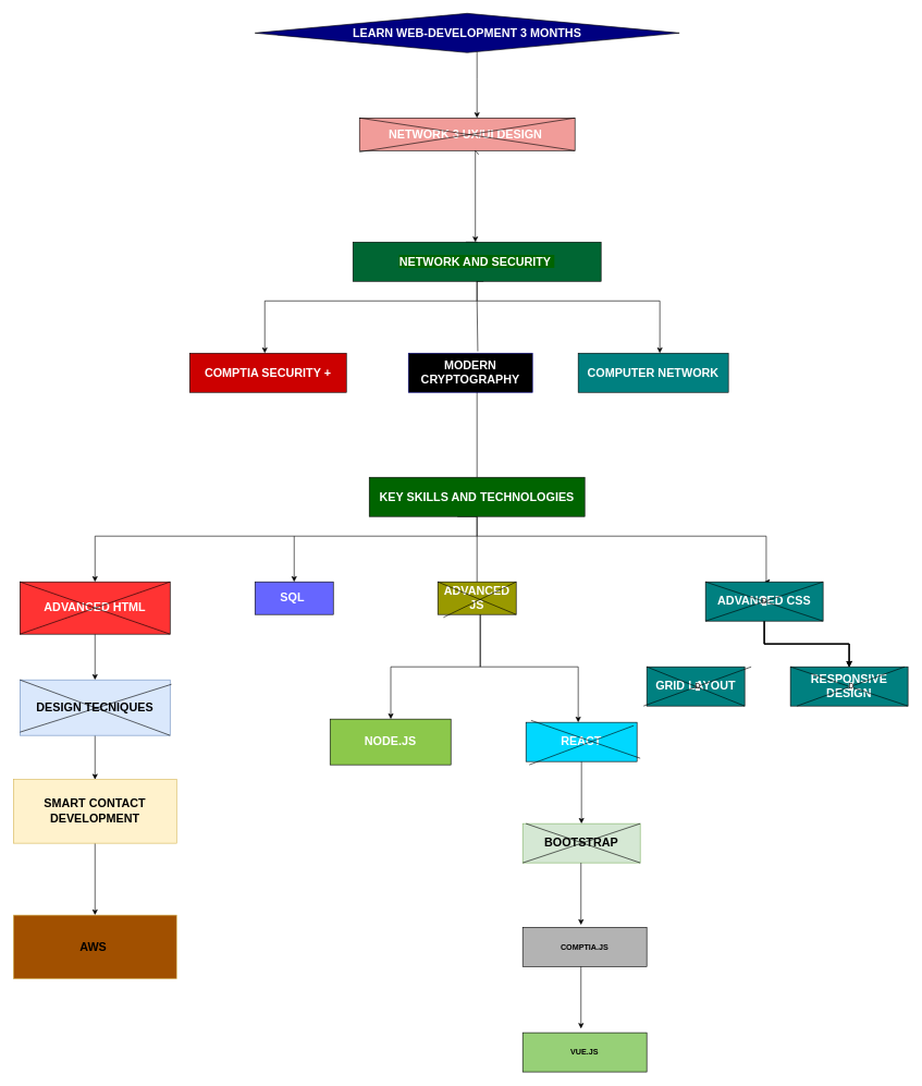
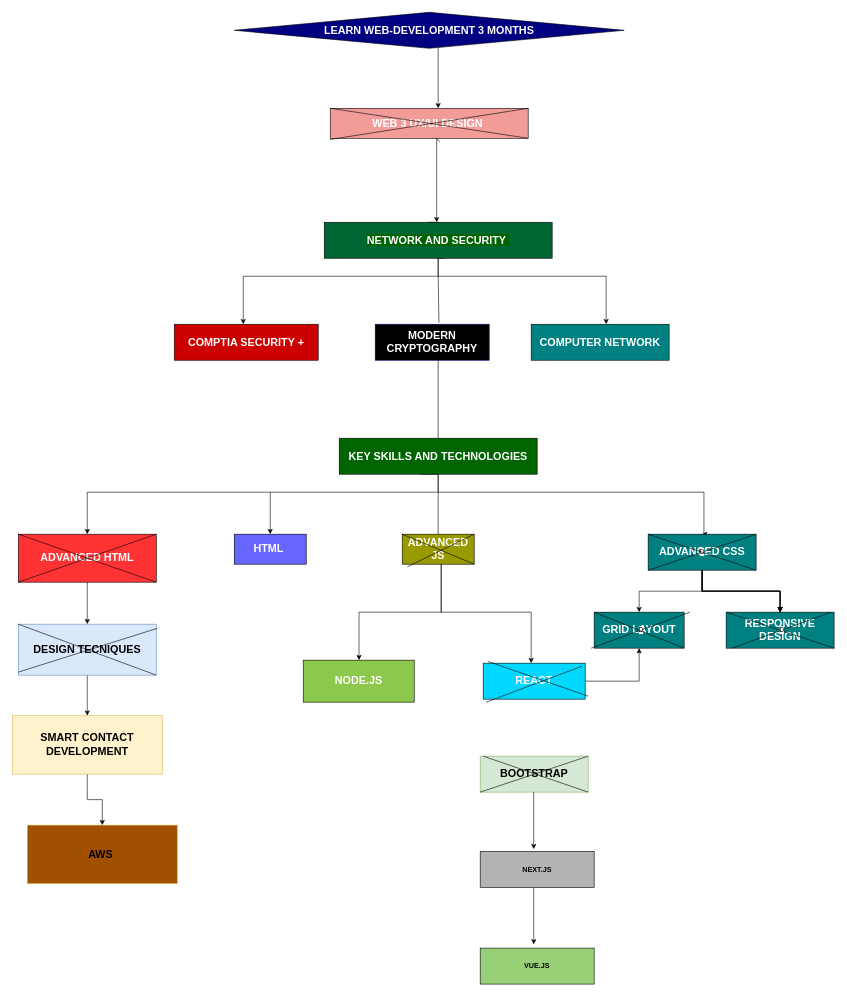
  <mxCell id="0" />
  <mxCell id="1" parent="0" />
  <mxCell id="2" value="" style="edgeStyle=orthogonalEdgeStyle;rounded=0;orthogonalLoop=1;jettySize=auto;html=1;" parent="1" source="3" target="28" edge="1"><mxGeometry relative="1" as="geometry"><Array as="points"><mxPoint x="730" y="120" /><mxPoint x="730" y="120" /></Array></mxGeometry></mxCell>
  <mxCell id="3" value="&lt;h2&gt;&lt;b&gt;&lt;font color=&quot;#ffffff&quot;&gt;LEARN WEB-DEVELOPMENT 3 MONTHS&lt;/font&gt;&lt;/b&gt;&lt;/h2&gt;" style="rhombus;whiteSpace=wrap;html=1;fillColor=#000080;" parent="1" vertex="1"><mxGeometry x="390" y="20" width="650" height="60" as="geometry" /></mxCell>
  <mxCell id="4" value="" style="edgeStyle=orthogonalEdgeStyle;rounded=0;orthogonalLoop=1;jettySize=auto;html=1;exitX=0.5;exitY=1;exitDx=0;exitDy=0;entryX=0.5;entryY=0;entryDx=0;entryDy=0;" parent="1" source="6" target="8" edge="1"><mxGeometry relative="1" as="geometry"><mxPoint x="735" y="810" as="sourcePoint" /><mxPoint x="150" y="800" as="targetPoint" /><Array as="points"><mxPoint x="730" y="820" /><mxPoint x="145" y="820" /></Array></mxGeometry></mxCell>
  <mxCell id="5" style="edgeStyle=orthogonalEdgeStyle;rounded=0;orthogonalLoop=1;jettySize=auto;html=1;entryX=0.5;entryY=0;entryDx=0;entryDy=0;" parent="1" target="15" edge="1"><mxGeometry relative="1" as="geometry"><mxPoint x="1169" y="860" as="targetPoint" /><mxPoint x="700" y="790" as="sourcePoint" /><Array as="points"><mxPoint x="730" y="790" /><mxPoint x="730" y="820" /><mxPoint x="1173" y="820" /><mxPoint x="1173" y="890" /></Array></mxGeometry></mxCell>
  <mxCell id="6" value="&lt;h2&gt;&lt;b&gt;&lt;font color=&quot;#ffffff&quot;&gt;KEY SKILLS AND TECHNOLOGIES&lt;/font&gt;&lt;/b&gt;&lt;/h2&gt;" style="rounded=0;whiteSpace=wrap;html=1;fillColor=#006400;" parent="1" vertex="1"><mxGeometry x="565" y="730" width="330" height="60" as="geometry" /></mxCell>
  <mxCell id="7" value="" style="edgeStyle=orthogonalEdgeStyle;rounded=0;orthogonalLoop=1;jettySize=auto;html=1;" parent="1" source="8" target="36" edge="1"><mxGeometry relative="1" as="geometry" /></mxCell>
  <mxCell id="8" value="&lt;h2&gt;&lt;font color=&quot;#ffffff&quot;&gt;ADVANCED HTML&lt;/font&gt;&lt;/h2&gt;" style="whiteSpace=wrap;html=1;rounded=0;fillColor=#FF3333;" parent="1" vertex="1"><mxGeometry x="30" y="890" width="230" height="80" as="geometry" /></mxCell>
  <mxCell id="9" value="" style="edgeStyle=orthogonalEdgeStyle;rounded=0;orthogonalLoop=1;jettySize=auto;html=1;" parent="1" source="15" target="37" edge="1"><mxGeometry relative="1" as="geometry" /></mxCell>
  <mxCell id="10" value="" style="edgeStyle=orthogonalEdgeStyle;rounded=0;orthogonalLoop=1;jettySize=auto;html=1;" parent="1" source="15" target="37" edge="1"><mxGeometry relative="1" as="geometry" /></mxCell>
  <mxCell id="11" value="" style="edgeStyle=orthogonalEdgeStyle;rounded=0;orthogonalLoop=1;jettySize=auto;html=1;" parent="1" source="15" target="37" edge="1"><mxGeometry relative="1" as="geometry" /></mxCell>
  <mxCell id="12" value="" style="edgeStyle=orthogonalEdgeStyle;rounded=0;orthogonalLoop=1;jettySize=auto;html=1;" parent="1" source="15" target="37" edge="1"><mxGeometry relative="1" as="geometry" /></mxCell>
  <mxCell id="13" value="" style="edgeStyle=orthogonalEdgeStyle;rounded=0;orthogonalLoop=1;jettySize=auto;html=1;" parent="1" source="15" target="37" edge="1"><mxGeometry relative="1" as="geometry" /></mxCell>
+ <mxCell id="14" value="" style="edgeStyle=orthogonalEdgeStyle;rounded=0;orthogonalLoop=1;jettySize=auto;html=1;" parent="1" source="15" target="38" edge="1"><mxGeometry relative="1" as="geometry" /></mxCell>
  <mxCell id="15" value="&lt;h2&gt;&lt;b&gt;&lt;font color=&quot;#ffffff&quot;&gt;ADVANCED CSS&lt;/font&gt;&lt;/b&gt;&lt;/h2&gt;" style="rounded=0;whiteSpace=wrap;html=1;fillColor=#008080;" parent="1" vertex="1"><mxGeometry x="1080" y="890" width="180" height="60" as="geometry" /></mxCell>
  <mxCell id="16" value="" style="edgeStyle=orthogonalEdgeStyle;rounded=0;orthogonalLoop=1;jettySize=auto;html=1;" parent="1" source="18" target="19" edge="1"><mxGeometry relative="1" as="geometry"><Array as="points"><mxPoint x="735" y="1020" /><mxPoint x="598" y="1020" /></Array></mxGeometry></mxCell>
  <mxCell id="17" value="" style="edgeStyle=orthogonalEdgeStyle;rounded=0;orthogonalLoop=1;jettySize=auto;html=1;" parent="1" source="18" target="21" edge="1"><mxGeometry relative="1" as="geometry"><Array as="points"><mxPoint x="735" y="1020" /><mxPoint x="885" y="1020" /></Array></mxGeometry></mxCell>
  <mxCell id="18" value="&lt;h2&gt;&lt;font color=&quot;#ffffff&quot;&gt;ADVANCED JS&lt;/font&gt;&lt;/h2&gt;" style="rounded=0;whiteSpace=wrap;html=1;fillColor=#999900;" parent="1" vertex="1"><mxGeometry x="670" y="890" width="120" height="50" as="geometry" /></mxCell>
  <mxCell id="19" value="&lt;h2&gt;&lt;b&gt;&lt;font color=&quot;#ffffff&quot;&gt;NODE.JS&lt;/font&gt;&lt;/b&gt;&lt;/h2&gt;" style="whiteSpace=wrap;html=1;rounded=0;fillColor=#8CC84B;" parent="1" vertex="1"><mxGeometry x="505" y="1100" width="185" height="70" as="geometry" /></mxCell>
- <mxCell id="20" value="" style="edgeStyle=orthogonalEdgeStyle;rounded=0;orthogonalLoop=1;jettySize=auto;html=1;" parent="1" source="21" target="42" edge="1"><mxGeometry relative="1" as="geometry" /></mxCell>
+ <mxCell id="20" value="" style="edgeStyle=orthogonalEdgeStyle;rounded=0;orthogonalLoop=1;jettySize=auto;html=1;" parent="1" source="21" target="38" edge="1"><mxGeometry relative="1" as="geometry" /></mxCell>
  <mxCell id="21" value="&lt;h2&gt;&lt;b&gt;&lt;font color=&quot;#ffffff&quot;&gt;REACT&lt;/font&gt;&lt;/b&gt;&lt;/h2&gt;" style="whiteSpace=wrap;html=1;rounded=0;fillColor=#00D8FF;" parent="1" vertex="1"><mxGeometry x="805" y="1105" width="170" height="60" as="geometry" /></mxCell>
  <mxCell id="22" value="" style="edgeStyle=orthogonalEdgeStyle;rounded=0;orthogonalLoop=1;jettySize=auto;html=1;exitX=0.455;exitY=0;exitDx=0;exitDy=0;exitPerimeter=0;" parent="1" source="24" edge="1"><mxGeometry relative="1" as="geometry"><mxPoint x="405" y="540" as="targetPoint" /><Array as="points"><mxPoint x="730" y="370" /><mxPoint x="730" y="460" /><mxPoint x="405" y="460" /></Array></mxGeometry></mxCell>
  <mxCell id="23" style="edgeStyle=orthogonalEdgeStyle;rounded=0;orthogonalLoop=1;jettySize=auto;html=1;entryX=0.5;entryY=0;entryDx=0;entryDy=0;" parent="1" edge="1"><mxGeometry relative="1" as="geometry"><mxPoint x="1010" y="540" as="targetPoint" /><Array as="points"><mxPoint x="730" y="430" /><mxPoint x="730" y="460" /><mxPoint x="1010" y="460" /></Array><mxPoint x="740" y="430" as="sourcePoint" /></mxGeometry></mxCell>
  <mxCell id="24" value="&lt;h2&gt;&lt;b style=&quot;background-color: rgb(0, 100, 0);&quot;&gt;&lt;font color=&quot;#ffffff&quot;&gt;NETWORK AND SECURITY&amp;nbsp;&lt;/font&gt;&lt;/b&gt;&lt;/h2&gt;" style="whiteSpace=wrap;html=1;rounded=0;fillColor=#006633;" parent="1" vertex="1"><mxGeometry x="540" y="370" width="380" height="60" as="geometry" /></mxCell>
  <mxCell id="25" value="&lt;h2&gt;&lt;b&gt;&lt;font color=&quot;#ffffff&quot;&gt;COMPTIA SECURITY +&lt;/font&gt;&lt;/b&gt;&lt;/h2&gt;" style="whiteSpace=wrap;html=1;rounded=0;fillColor=#CC0000;" parent="1" vertex="1"><mxGeometry x="290" y="540" width="240" height="60" as="geometry" /></mxCell>
  <mxCell id="26" value="&lt;h2&gt;&lt;b&gt;&lt;font color=&quot;#ffffff&quot;&gt;COMPUTER NETWORK&lt;/font&gt;&lt;/b&gt;&lt;/h2&gt;" style="whiteSpace=wrap;html=1;rounded=0;fillColor=#008080;" parent="1" vertex="1"><mxGeometry x="885" y="540" width="230" height="60" as="geometry" /></mxCell>
  <mxCell id="27" value="" style="endArrow=none;html=1;rounded=0;exitX=0.5;exitY=0;exitDx=0;exitDy=0;" parent="1" source="6" edge="1"><mxGeometry width="50" height="50" relative="1" as="geometry"><mxPoint x="731" y="720" as="sourcePoint" /><mxPoint x="730" y="590" as="targetPoint" /></mxGeometry></mxCell>
- <mxCell id="28" value="&lt;h2&gt;&lt;b&gt;&lt;font color=&quot;#ffffff&quot;&gt;NETWORK 3 UX/UI DESIGN&amp;nbsp;&lt;/font&gt;&lt;/b&gt;&lt;/h2&gt;" style="rounded=0;whiteSpace=wrap;html=1;fillColor=#F19C99;" parent="1" vertex="1"><mxGeometry x="550" y="180" width="330" height="50" as="geometry" /></mxCell>
+ <mxCell id="28" value="&lt;h2&gt;&lt;b&gt;&lt;font color=&quot;#ffffff&quot;&gt;WEB 3 UX/UI DESIGN&amp;nbsp;&lt;/font&gt;&lt;/b&gt;&lt;/h2&gt;" style="rounded=0;whiteSpace=wrap;html=1;fillColor=#F19C99;" parent="1" vertex="1"><mxGeometry x="550" y="180" width="330" height="50" as="geometry" /></mxCell>
  <mxCell id="29" value="&lt;h2&gt;&lt;b&gt;&lt;font color=&quot;#ffffff&quot;&gt;MODERN CRYPTOGRAPHY&lt;/font&gt;&lt;/b&gt;&lt;/h2&gt;" style="rounded=0;whiteSpace=wrap;html=1;fillColor=#;strokeColor=#000080;" parent="1" vertex="1"><mxGeometry x="625" y="540" width="190" height="60" as="geometry" /></mxCell>
  <mxCell id="30" value="" style="endArrow=none;html=1;rounded=0;exitX=0.559;exitY=-0.047;exitDx=0;exitDy=0;exitPerimeter=0;" parent="1" source="29" edge="1"><mxGeometry width="50" height="50" relative="1" as="geometry"><mxPoint x="730" y="520" as="sourcePoint" /><mxPoint x="730" y="460" as="targetPoint" /></mxGeometry></mxCell>
  <mxCell id="31" value="" style="endArrow=classic;html=1;rounded=0;exitX=0.5;exitY=1;exitDx=0;exitDy=0;" parent="1" edge="1"><mxGeometry width="50" height="50" relative="1" as="geometry"><mxPoint x="732.51" y="236" as="sourcePoint" /><mxPoint x="727.49" y="370" as="targetPoint" /><Array as="points"><mxPoint x="727.49" y="230" /></Array></mxGeometry></mxCell>
- <mxCell id="32" value="&lt;h2&gt;&lt;font color=&quot;#ffffff&quot;&gt;SQL&amp;nbsp;&lt;/font&gt;&lt;/h2&gt;" style="rounded=0;whiteSpace=wrap;html=1;fillColor=#6666FF;" parent="1" vertex="1"><mxGeometry x="390" y="890" width="120" height="50" as="geometry" /></mxCell>
+ <mxCell id="32" value="&lt;h2&gt;&lt;font color=&quot;#ffffff&quot;&gt;HTML&amp;nbsp;&lt;/font&gt;&lt;/h2&gt;" style="rounded=0;whiteSpace=wrap;html=1;fillColor=#6666FF;" parent="1" vertex="1"><mxGeometry x="390" y="890" width="120" height="50" as="geometry" /></mxCell>
  <mxCell id="33" value="" style="endArrow=classic;html=1;rounded=0;" parent="1" edge="1"><mxGeometry width="50" height="50" relative="1" as="geometry"><mxPoint x="450" y="820" as="sourcePoint" /><mxPoint x="450" y="890" as="targetPoint" /></mxGeometry></mxCell>
  <mxCell id="34" value="" style="endArrow=none;html=1;rounded=0;exitX=0.5;exitY=0;exitDx=0;exitDy=0;" parent="1" source="18" edge="1"><mxGeometry width="50" height="50" relative="1" as="geometry"><mxPoint x="1020" y="780" as="sourcePoint" /><mxPoint x="730" y="820" as="targetPoint" /></mxGeometry></mxCell>
  <mxCell id="35" value="" style="edgeStyle=orthogonalEdgeStyle;rounded=0;orthogonalLoop=1;jettySize=auto;html=1;" parent="1" source="36" target="41" edge="1"><mxGeometry relative="1" as="geometry" /></mxCell>
  <mxCell id="36" value="&lt;h2&gt;DESIGN TECNIQUES&lt;/h2&gt;" style="whiteSpace=wrap;html=1;fillColor=#dae8fc;rounded=0;strokeColor=#6c8ebf;" parent="1" vertex="1"><mxGeometry x="30" y="1040" width="230" height="85" as="geometry" /></mxCell>
  <mxCell id="37" value="&lt;h2&gt;&lt;font color=&quot;#ffffff&quot;&gt;RESPONSIVE DESIGN&lt;/font&gt;&lt;/h2&gt;" style="rounded=0;whiteSpace=wrap;html=1;fillColor=#008080;" parent="1" vertex="1"><mxGeometry x="1210" y="1020" width="180" height="60" as="geometry" /></mxCell>
  <mxCell id="38" value="&lt;h2&gt;&lt;font color=&quot;#ffffff&quot;&gt;GRID LAYOUT&lt;/font&gt;&lt;/h2&gt;" style="whiteSpace=wrap;html=1;fillColor=#008080;rounded=0;" parent="1" vertex="1"><mxGeometry x="990" y="1020" width="150" height="60" as="geometry" /></mxCell>
  <mxCell id="39" style="edgeStyle=orthogonalEdgeStyle;rounded=0;orthogonalLoop=1;jettySize=auto;html=1;exitX=0.5;exitY=1;exitDx=0;exitDy=0;" parent="1" source="37" target="37" edge="1"><mxGeometry relative="1" as="geometry" /></mxCell>
  <mxCell id="40" style="edgeStyle=orthogonalEdgeStyle;rounded=0;orthogonalLoop=1;jettySize=auto;html=1;entryX=0.5;entryY=0;entryDx=0;entryDy=0;" edge="1" parent="1" source="41" target="61"><mxGeometry relative="1" as="geometry"><mxPoint x="145" y="1390" as="targetPoint" /></mxGeometry></mxCell>
  <mxCell id="41" value="&lt;h2&gt;&lt;b&gt;SMART CONTACT DEVELOPMENT&lt;/b&gt;&lt;/h2&gt;" style="whiteSpace=wrap;html=1;fillColor=#fff2cc;strokeColor=#d6b656;rounded=0;" parent="1" vertex="1"><mxGeometry x="20" y="1192.5" width="250" height="97.5" as="geometry" /></mxCell>
  <mxCell id="42" value="&lt;h2&gt;&lt;b&gt;BOOTSTRAP&lt;/b&gt;&lt;/h2&gt;" style="whiteSpace=wrap;html=1;fillColor=#d5e8d4;rounded=0;strokeColor=#82b366;" parent="1" vertex="1"><mxGeometry x="800" y="1260" width="180" height="60" as="geometry" /></mxCell>
  <mxCell id="43" value="" style="endArrow=none;html=1;rounded=0;fillColor=#330000;entryX=1.009;entryY=0.107;entryDx=0;entryDy=0;entryPerimeter=0;" edge="1" parent="1"><mxGeometry width="50" height="50" relative="1" as="geometry"><mxPoint x="30" y="1120" as="sourcePoint" /><mxPoint x="262.07" y="1046.78" as="targetPoint" /></mxGeometry></mxCell>
  <mxCell id="44" value="" style="endArrow=none;html=1;rounded=0;fillColor=#330000;exitX=0;exitY=1;exitDx=0;exitDy=0;entryX=1;entryY=1;entryDx=0;entryDy=0;" edge="1" parent="1" target="36"><mxGeometry width="50" height="50" relative="1" as="geometry"><mxPoint x="30" y="1040" as="sourcePoint" /><mxPoint x="260" y="1091.78" as="targetPoint" /></mxGeometry></mxCell>
  <mxCell id="45" value="" style="endArrow=none;html=1;rounded=0;fillColor=#330000;exitX=0;exitY=1;exitDx=0;exitDy=0;entryX=1;entryY=0;entryDx=0;entryDy=0;elbow=vertical;" edge="1" parent="1" source="42" target="42"><mxGeometry width="50" height="50" relative="1" as="geometry"><mxPoint x="820" y="1335" as="sourcePoint" /><mxPoint x="990" y="1245" as="targetPoint" /></mxGeometry></mxCell>
  <mxCell id="46" value="" style="endArrow=none;html=1;rounded=0;fillColor=#330000;entryX=1;entryY=1;entryDx=0;entryDy=0;" edge="1" parent="1" target="37"><mxGeometry width="50" height="50" relative="1" as="geometry"><mxPoint x="1210" y="1020" as="sourcePoint" /><mxPoint x="1422.07" y="1105" as="targetPoint" /></mxGeometry></mxCell>
  <mxCell id="47" value="" style="endArrow=none;html=1;rounded=0;fillColor=#330000;" edge="1" parent="1"><mxGeometry width="50" height="50" relative="1" as="geometry"><mxPoint x="810" y="1170" as="sourcePoint" /><mxPoint x="970" y="1110" as="targetPoint" /></mxGeometry></mxCell>
  <mxCell id="48" value="" style="endArrow=none;html=1;rounded=0;fillColor=#330000;exitX=0.042;exitY=0.029;exitDx=0;exitDy=0;exitPerimeter=0;" edge="1" parent="1"><mxGeometry width="50" height="50" relative="1" as="geometry"><mxPoint x="812.77" y="1102.03" as="sourcePoint" /><mxPoint x="980" y="1160" as="targetPoint" /></mxGeometry></mxCell>
  <mxCell id="49" value="" style="endArrow=none;html=1;rounded=0;fillColor=#330000;entryX=1;entryY=1;entryDx=0;entryDy=0;" edge="1" parent="1" target="42"><mxGeometry width="50" height="50" relative="1" as="geometry"><mxPoint x="805" y="1260" as="sourcePoint" /><mxPoint x="1017.07" y="1345" as="targetPoint" /></mxGeometry></mxCell>
  <mxCell id="50" value="D" style="endArrow=none;html=1;rounded=0;fillColor=#330000;" edge="1" parent="1"><mxGeometry width="50" height="50" relative="1" as="geometry"><mxPoint x="1220" y="1080" as="sourcePoint" /><mxPoint x="1385" y="1020" as="targetPoint" /></mxGeometry></mxCell>
  <mxCell id="51" value="D" style="endArrow=none;html=1;rounded=0;fillColor=#330000;" edge="1" parent="1"><mxGeometry width="50" height="50" relative="1" as="geometry"><mxPoint x="985" y="1080" as="sourcePoint" /><mxPoint x="1150" y="1020" as="targetPoint" /></mxGeometry></mxCell>
  <mxCell id="52" value="" style="endArrow=none;html=1;rounded=0;fillColor=#330000;entryX=1;entryY=1;entryDx=0;entryDy=0;exitX=0;exitY=0;exitDx=0;exitDy=0;" edge="1" parent="1" source="38" target="38"><mxGeometry width="50" height="50" relative="1" as="geometry"><mxPoint x="975" y="1020" as="sourcePoint" /><mxPoint x="1155" y="1080" as="targetPoint" /></mxGeometry></mxCell>
  <mxCell id="53" value="" style="endArrow=none;html=1;rounded=0;fillColor=#330000;entryX=1;entryY=1;entryDx=0;entryDy=0;" edge="1" parent="1" target="18"><mxGeometry width="50" height="50" relative="1" as="geometry"><mxPoint x="670" y="890" as="sourcePoint" /><mxPoint x="845" y="950" as="targetPoint" /></mxGeometry></mxCell>
  <mxCell id="54" value="" style="endArrow=none;html=1;rounded=0;fillColor=#330000;exitX=0.072;exitY=1.088;exitDx=0;exitDy=0;entryX=1;entryY=0;entryDx=0;entryDy=0;exitPerimeter=0;" edge="1" parent="1" source="18"><mxGeometry width="50" height="50" relative="1" as="geometry"><mxPoint x="610" y="950" as="sourcePoint" /><mxPoint x="790" y="890" as="targetPoint" /></mxGeometry></mxCell>
  <mxCell id="55" value="" style="endArrow=none;html=1;rounded=0;fillColor=#330000;exitX=0;exitY=1;exitDx=0;exitDy=0;entryX=1;entryY=0;entryDx=0;entryDy=0;elbow=vertical;" edge="1" parent="1" target="8"><mxGeometry width="50" height="50" relative="1" as="geometry"><mxPoint x="30" y="970" as="sourcePoint" /><mxPoint x="210" y="910" as="targetPoint" /></mxGeometry></mxCell>
  <mxCell id="56" value="" style="endArrow=none;html=1;rounded=0;fillColor=#330000;entryX=1;entryY=1;entryDx=0;entryDy=0;" edge="1" parent="1" target="8"><mxGeometry width="50" height="50" relative="1" as="geometry"><mxPoint x="30" y="890" as="sourcePoint" /><mxPoint x="205" y="950" as="targetPoint" /></mxGeometry></mxCell>
  <mxCell id="57" value="D" style="endArrow=none;html=1;rounded=0;fillColor=#330000;entryX=1;entryY=0;entryDx=0;entryDy=0;" edge="1" parent="1" target="15"><mxGeometry width="50" height="50" relative="1" as="geometry"><mxPoint x="1080" y="950" as="sourcePoint" /><mxPoint x="1245" y="890" as="targetPoint" /></mxGeometry></mxCell>
  <mxCell id="58" value="" style="endArrow=none;html=1;rounded=0;fillColor=#330000;entryX=1;entryY=1;entryDx=0;entryDy=0;" edge="1" parent="1"><mxGeometry width="50" height="50" relative="1" as="geometry"><mxPoint x="1080" y="890" as="sourcePoint" /><mxPoint x="1260" y="950" as="targetPoint" /></mxGeometry></mxCell>
  <mxCell id="59" value="" style="endArrow=none;html=1;rounded=0;fillColor=#330000;exitX=0.072;exitY=1.088;exitDx=0;exitDy=0;entryX=1;entryY=0;entryDx=0;entryDy=0;exitPerimeter=0;" edge="1" parent="1" target="28"><mxGeometry width="50" height="50" relative="1" as="geometry"><mxPoint x="550" y="232" as="sourcePoint" /><mxPoint x="661" y="178" as="targetPoint" /></mxGeometry></mxCell>
  <mxCell id="60" value="" style="endArrow=none;html=1;rounded=0;fillColor=#330000;exitX=0;exitY=0;exitDx=0;exitDy=0;entryX=1;entryY=1;entryDx=0;entryDy=0;exitPerimeter=0;" edge="1" parent="1" source="28" target="28"><mxGeometry width="50" height="50" relative="1" as="geometry"><mxPoint x="560" y="242" as="sourcePoint" /><mxPoint x="890" y="190" as="targetPoint" /></mxGeometry></mxCell>
- <mxCell id="61" value="&lt;h2&gt;AWS&amp;nbsp;&lt;/h2&gt;" style="whiteSpace=wrap;html=1;fillColor=#A15000;strokeColor=#d6b656;rounded=0;" vertex="1" parent="1"><mxGeometry x="20" y="1400" width="250" height="97.5" as="geometry" /></mxCell>
- <mxCell id="62" value="&lt;b&gt;COMPTIA.JS&lt;/b&gt;" style="whiteSpace=wrap;html=1;fillColor=#B3B3B3;" vertex="1" parent="1"><mxGeometry x="800" y="1418.75" width="190" height="60" as="geometry" /></mxCell>
+ <mxCell id="61" value="&lt;h2&gt;AWS&amp;nbsp;&lt;/h2&gt;" style="whiteSpace=wrap;html=1;fillColor=#A15000;strokeColor=#d6b656;rounded=0;" vertex="1" parent="1"><mxGeometry x="45" y="1375" width="250" height="97.5" as="geometry" /></mxCell>
+ <mxCell id="62" value="&lt;b&gt;NEXT.JS&lt;/b&gt;" style="whiteSpace=wrap;html=1;fillColor=#B3B3B3;" vertex="1" parent="1"><mxGeometry x="800" y="1418.75" width="190" height="60" as="geometry" /></mxCell>
  <mxCell id="63" value="" style="edgeStyle=orthogonalEdgeStyle;rounded=0;orthogonalLoop=1;jettySize=auto;html=1;" edge="1" parent="1"><mxGeometry relative="1" as="geometry"><mxPoint x="889.29" y="1320" as="sourcePoint" /><mxPoint x="889.29" y="1415" as="targetPoint" /></mxGeometry></mxCell>
  <mxCell id="64" value="&lt;b&gt;VUE.JS&lt;/b&gt;" style="whiteSpace=wrap;html=1;fillColor=#97D077;" vertex="1" parent="1"><mxGeometry x="800" y="1580" width="190" height="60" as="geometry" /></mxCell>
  <mxCell id="65" value="" style="edgeStyle=orthogonalEdgeStyle;rounded=0;orthogonalLoop=1;jettySize=auto;html=1;" edge="1" parent="1"><mxGeometry relative="1" as="geometry"><mxPoint x="889.29" y="1478.75" as="sourcePoint" /><mxPoint x="889.29" y="1573.75" as="targetPoint" /></mxGeometry></mxCell>
